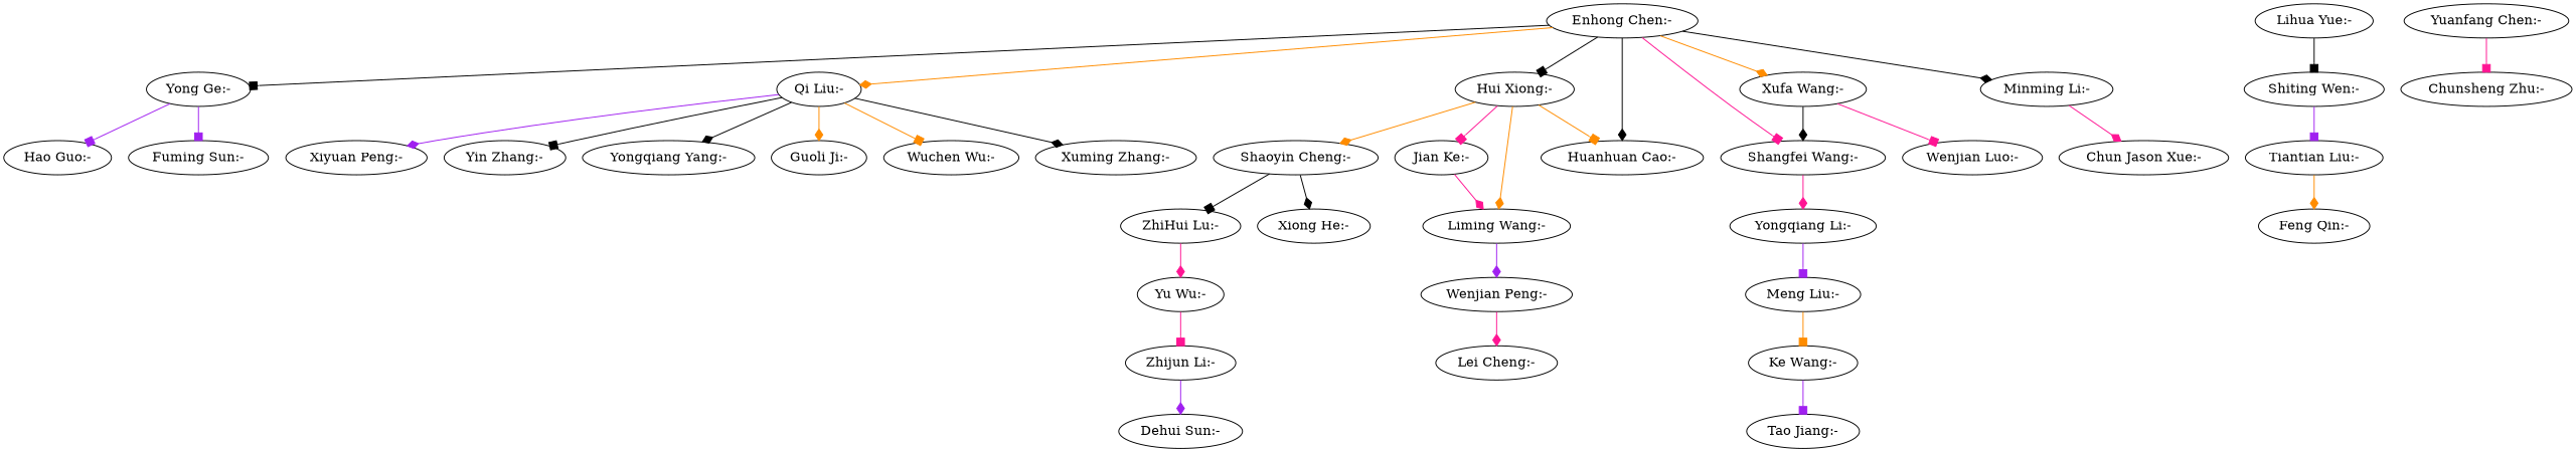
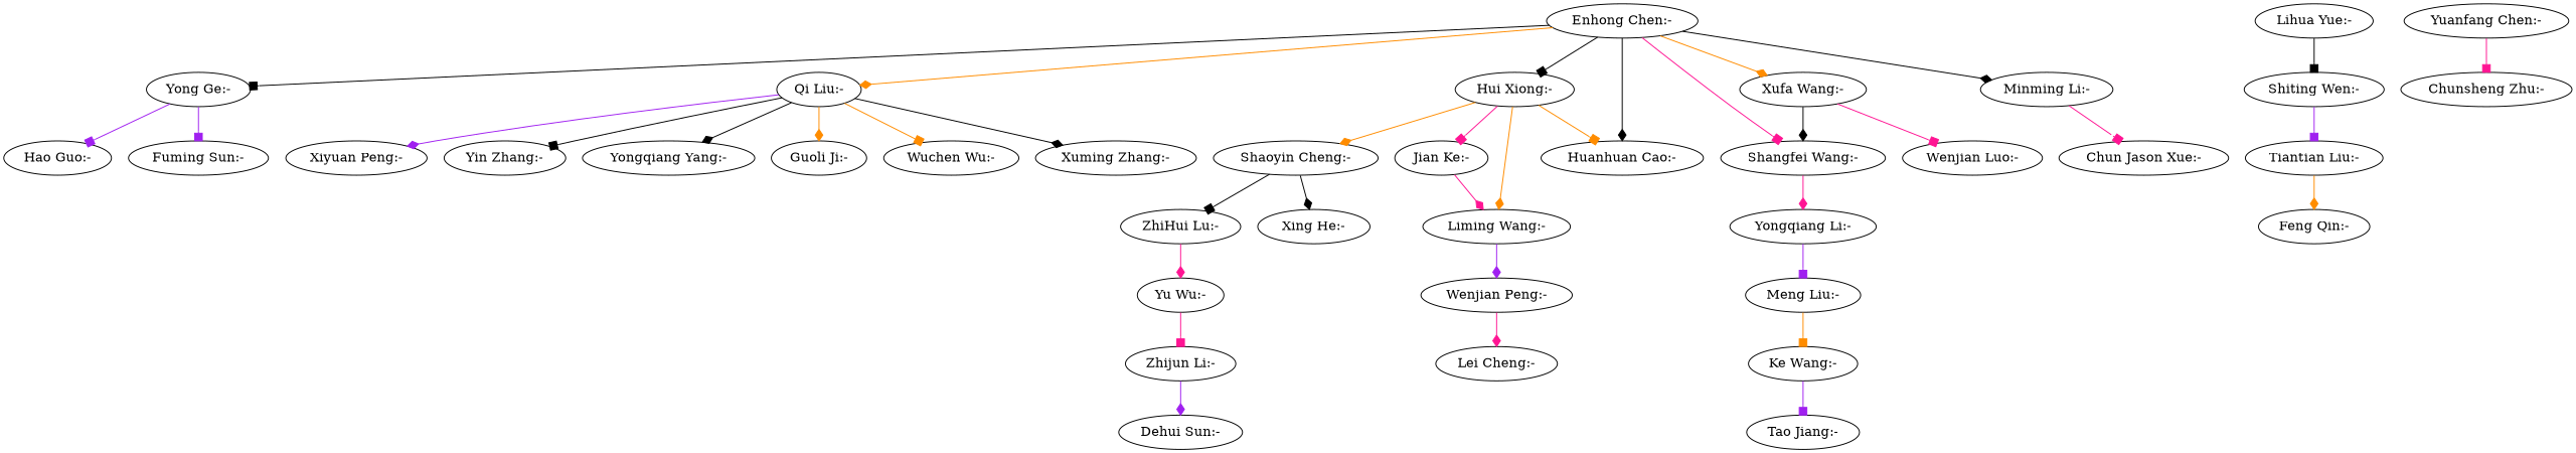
  strict digraph {
    edge [arrowhead=diamond color=black]
    "Enhong Chen:-"
    "Yong Ge:-"
    "Qi Liu:-"
    "Shangfei Wang:-"
    "Hui Xiong:-"
    "Minming Li:-"
    "Huanhuan Cao:-"
    "Xufa Wang:-"
    "Fuming Sun:-"
    "Hao Guo:-"
    "Guoli Ji:-"
    "Wuchen Wu:-"
    "Xuming Zhang:-"
    "Xiyuan Peng:-"
    "Yin Zhang:-"
    "Yongqiang Yang:-"
    "Yongqiang Li:-"
    "Shaoyin Cheng:-"
    "Jian Ke:-"
    "Liming Wang:-"
    "Chun Jason Xue:-"
    "Wenjian Luo:-"
    n23 [label="Wenjian Peng:-"]
    "Lei Cheng:-"
    "Meng Liu:-"
    "Ke Wang:-"
    "Tao Jiang:-"
    "ZhiHui Lu:-"
    "Yu Wu:-"
-   "Xing He:-" [label="Xiong He:-"]
+   "Xing He:-"
    "Zhijun Li:-"
    "Tiantian Liu:-"
    "Feng Qin:-"
    "Lihua Yue:-"
    "Shiting Wen:-"
    "Dehui Sun:-"
    "Yuanfang Chen:-"
    "Chunsheng Zhu:-"
    "Enhong Chen:-" -> "Yong Ge:-" [arrowhead=box]
    "Enhong Chen:-" -> "Qi Liu:-" [color=darkorange]
    "Enhong Chen:-" -> "Shangfei Wang:-" [arrowhead=box color=deeppink]
    "Enhong Chen:-" -> "Hui Xiong:-" [arrowhead=box]
    "Enhong Chen:-" -> "Minming Li:-"
    "Enhong Chen:-" -> "Huanhuan Cao:-"
    "Enhong Chen:-" -> "Xufa Wang:-" [color=darkorange]
    "Yong Ge:-" -> "Fuming Sun:-" [arrowhead=box color=purple]
    "Yong Ge:-" -> "Hao Guo:-" [arrowhead=box color=purple]
    "Qi Liu:-" -> "Guoli Ji:-" [color=darkorange]
    "Qi Liu:-" -> "Wuchen Wu:-" [arrowhead=box color=darkorange]
    "Qi Liu:-" -> "Xuming Zhang:-"
    "Qi Liu:-" -> "Xiyuan Peng:-" [color=purple]
    "Qi Liu:-" -> "Yin Zhang:-" [arrowhead=box]
    "Qi Liu:-" -> "Yongqiang Yang:-"
    "Shangfei Wang:-" -> "Yongqiang Li:-" [color=deeppink]
    "Hui Xiong:-" -> "Huanhuan Cao:-" [arrowhead=box color=darkorange]
    "Hui Xiong:-" -> "Shaoyin Cheng:-" [color=darkorange]
    "Hui Xiong:-" -> "Jian Ke:-" [arrowhead=box color=deeppink]
    "Hui Xiong:-" -> "Liming Wang:-" [color=darkorange]
-   "Minming Li:-" -> "Chun Jason Xue:-" [color=deeppink]
+   "Minming Li:-" -> "Chun Jason Xue:-" [arrowhead=box color=deeppink]
    "Xufa Wang:-" -> "Shangfei Wang:-"
    "Xufa Wang:-" -> "Wenjian Luo:-" [arrowhead=box color=deeppink]
    "Yongqiang Li:-" -> "Meng Liu:-" [arrowhead=box color=purple]
    "Shaoyin Cheng:-" -> "ZhiHui Lu:-" [arrowhead=box]
    "Shaoyin Cheng:-" -> "Xing He:-"
    "Jian Ke:-" -> "Liming Wang:-" [color=deeppink]
    "Liming Wang:-" -> n23 [color=purple]
    n23 -> "Lei Cheng:-" [color=deeppink]
    "Meng Liu:-" -> "Ke Wang:-" [arrowhead=box color=darkorange]
    "Ke Wang:-" -> "Tao Jiang:-" [arrowhead=box color=purple]
    "ZhiHui Lu:-" -> "Yu Wu:-" [color=deeppink]
    "Yu Wu:-" -> "Zhijun Li:-" [arrowhead=box color=deeppink]
    "Zhijun Li:-" -> "Dehui Sun:-" [color=purple]
    "Tiantian Liu:-" -> "Feng Qin:-" [color=darkorange]
    "Lihua Yue:-" -> "Shiting Wen:-" [arrowhead=box]
    "Shiting Wen:-" -> "Tiantian Liu:-" [arrowhead=box color=purple]
    "Yuanfang Chen:-" -> "Chunsheng Zhu:-" [arrowhead=box color=deeppink]
  }
